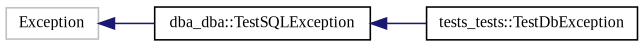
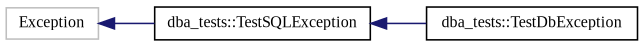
  digraph {
    fontname="Liberation Serif"
    rankdir=LR
    node [color=black fillcolor=white fontname="Liberation Serif" fontsize=10 shape=record style=filled]
    edge [color=midnightblue dir=back fontname="Liberation Serif" fontsize=10 labelfontname=Helvetica labelfontsize=10 style=solid]
    n1 [color=grey75 height=0.2 label=Exception width=0.4]
-   n2 [height=0.2 label="dba_dba::TestSQLException" width=0.4]
-   n3 [height=0.2 label="tests_tests::TestDbException" width=0.4]
+   n2 [height=0.2 label="dba_tests::TestSQLException" width=0.4]
+   n3 [height=0.2 label="dba_tests::TestDbException" width=0.4]
    n1 -> n2
    n2 -> n3
  }
